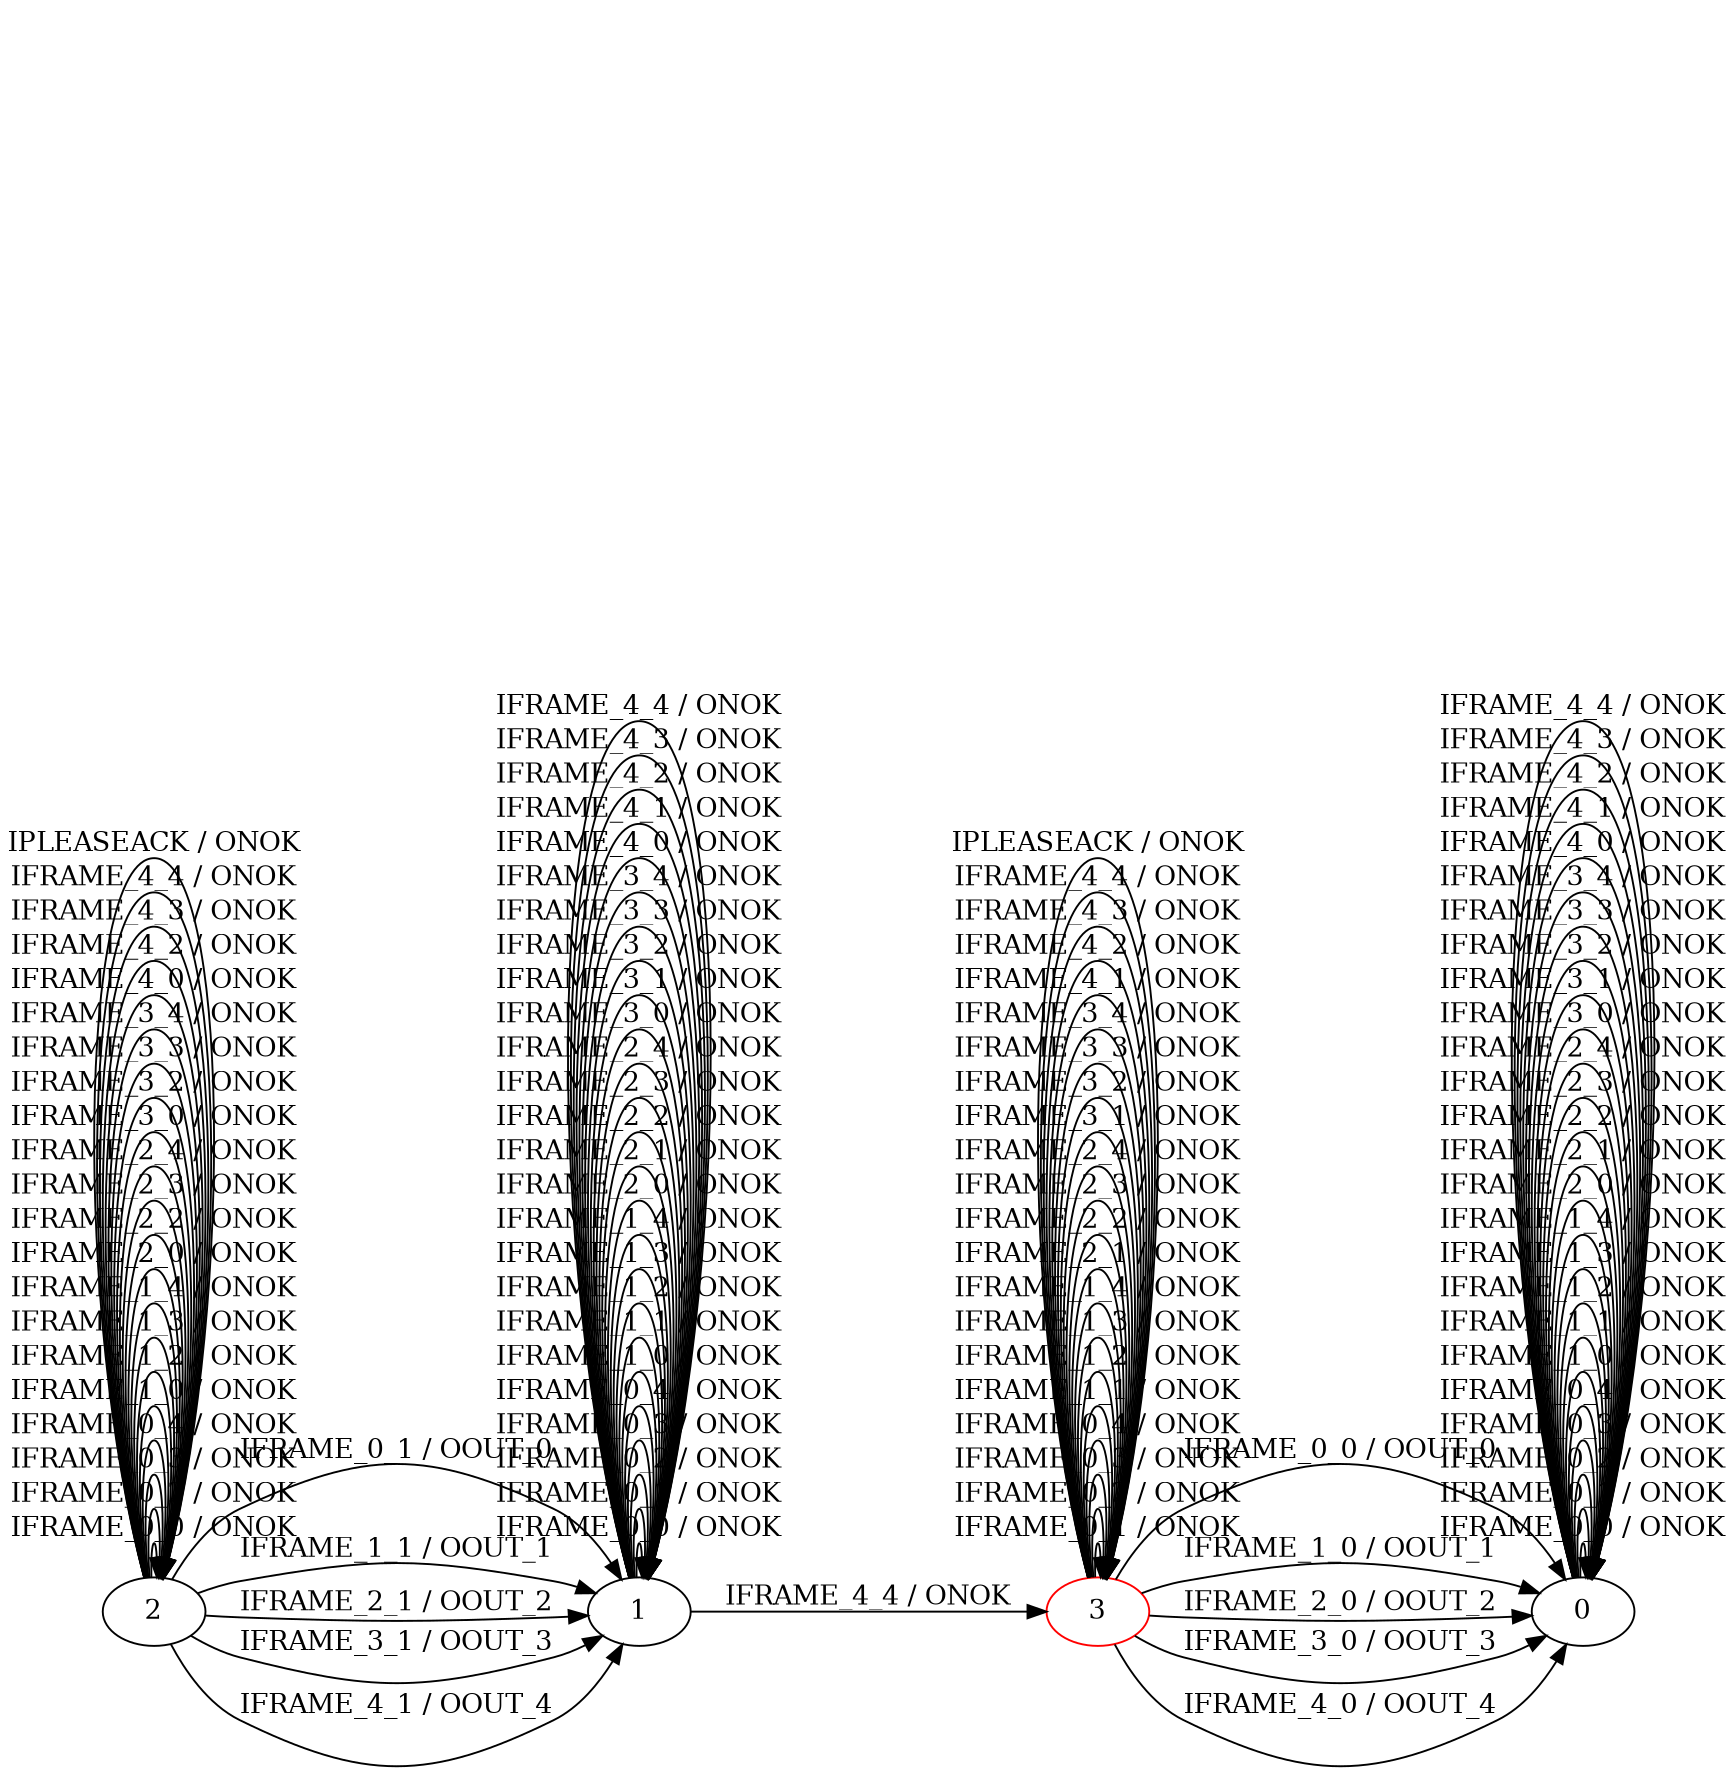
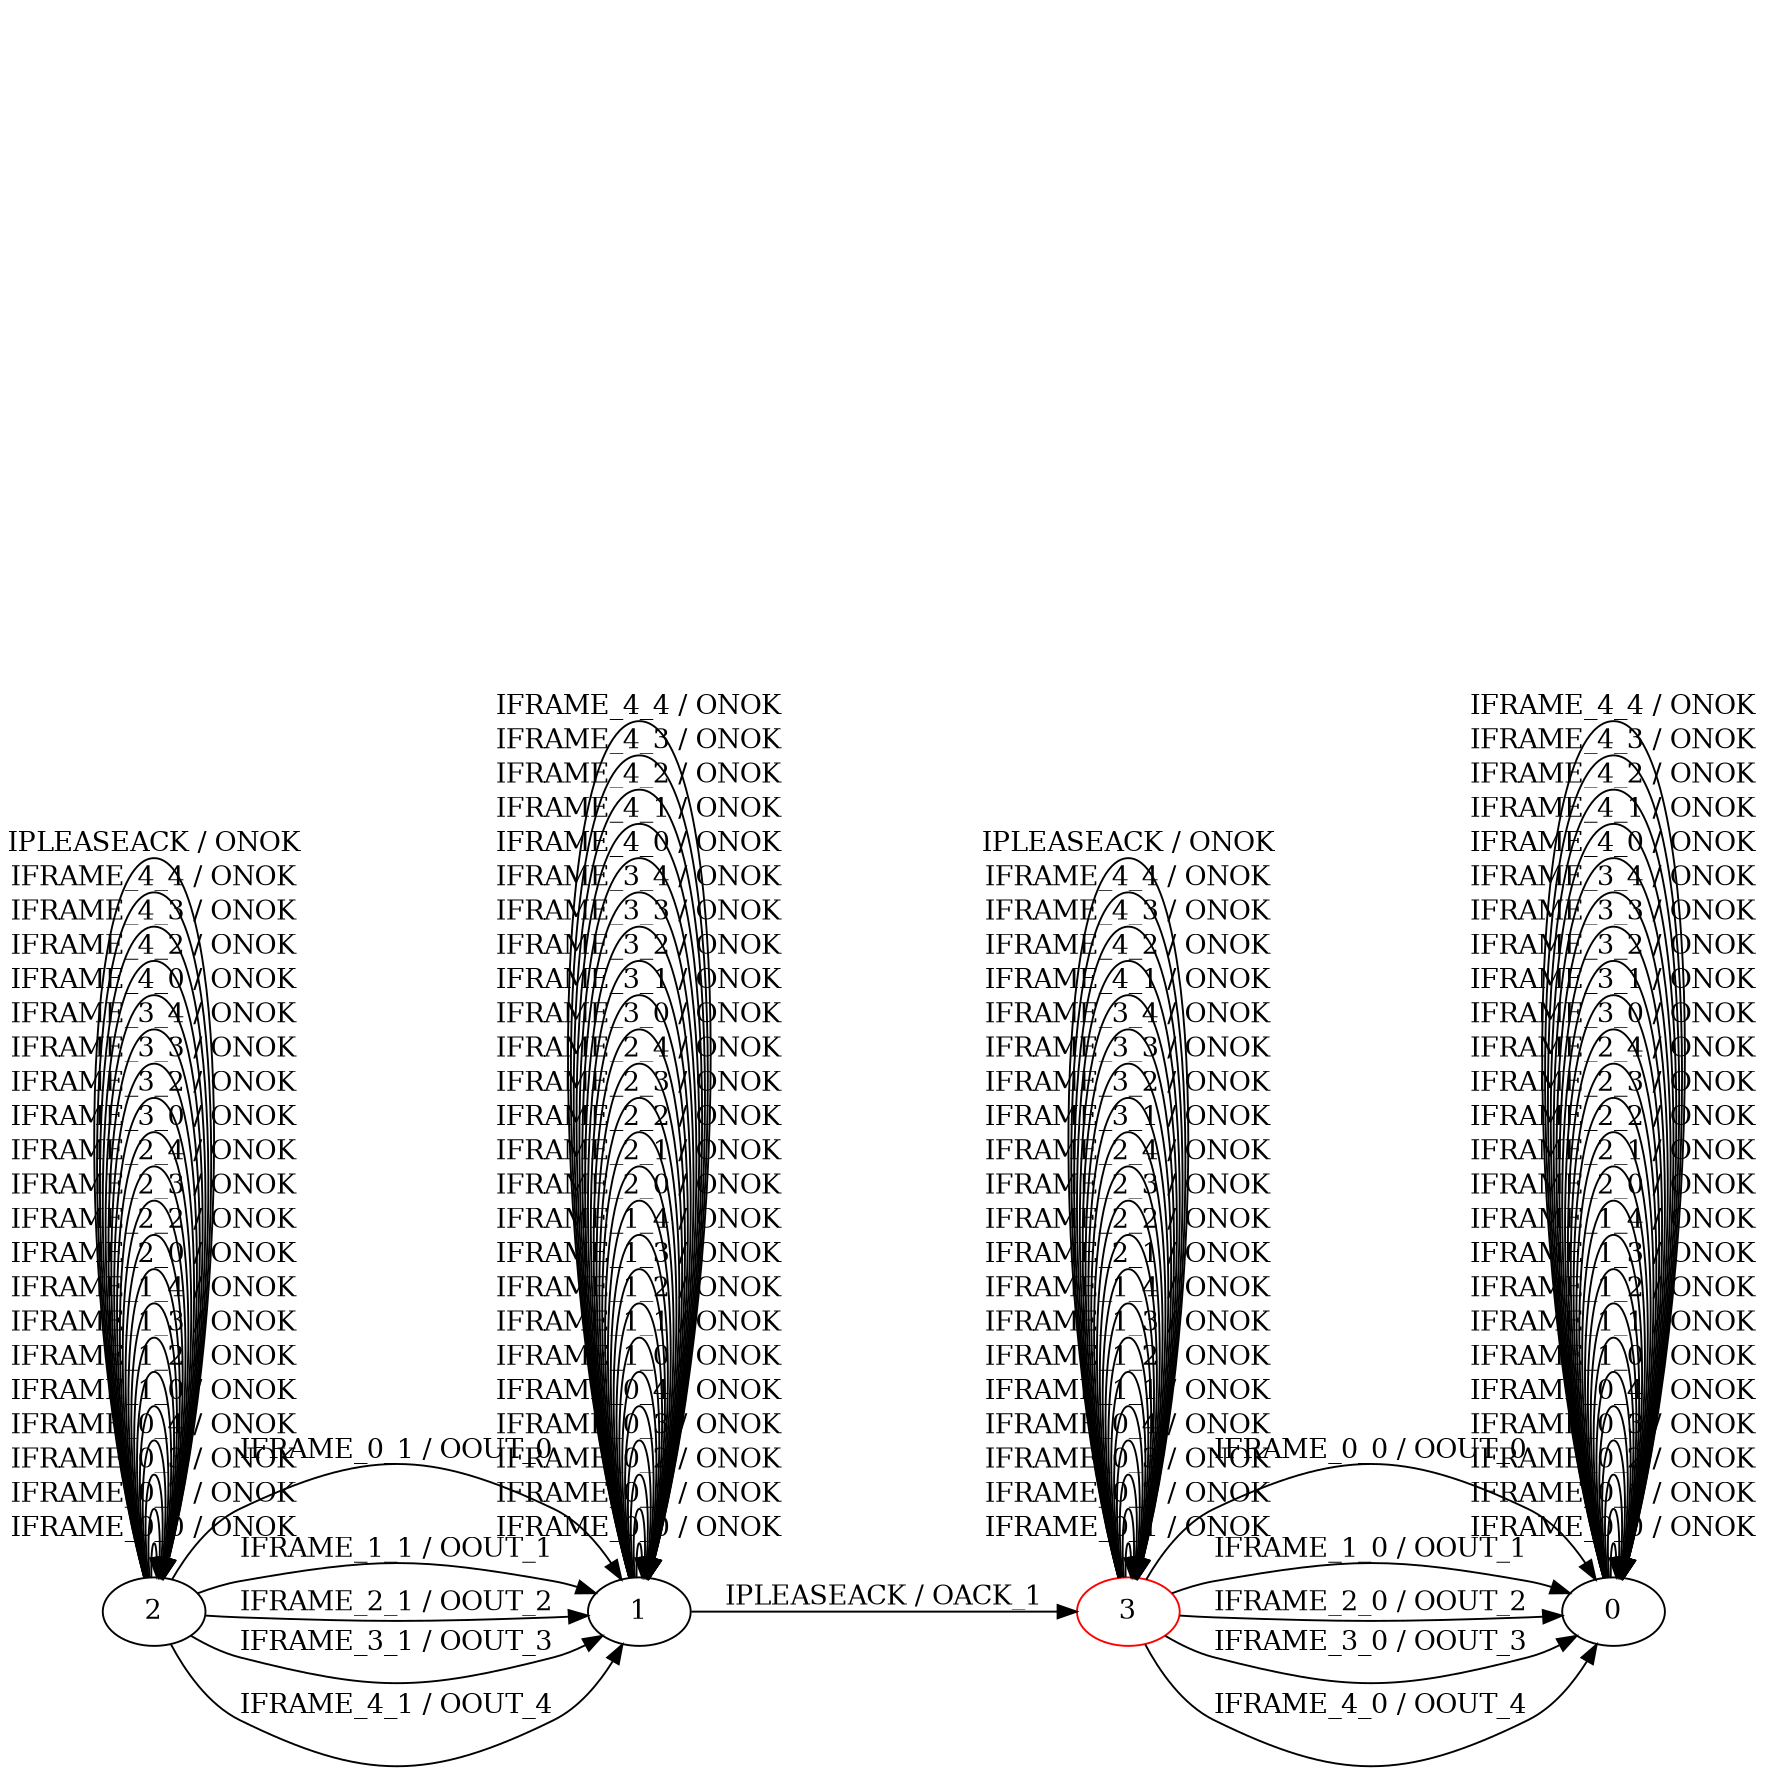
  digraph {
    rankdir=LR
    3 [color=red]
    0
    2
    1
    3 -> 3 [label="IFRAME_0_1 / ONOK"]
    3 -> 3 [label="IFRAME_0_2 / ONOK"]
    3 -> 3 [label="IFRAME_0_3 / ONOK"]
    3 -> 3 [label="IFRAME_0_4 / ONOK"]
    3 -> 3 [label="IFRAME_1_1 / ONOK"]
    3 -> 3 [label="IFRAME_1_2 / ONOK"]
    3 -> 3 [label="IFRAME_1_3 / ONOK"]
    3 -> 3 [label="IFRAME_1_4 / ONOK"]
    3 -> 3 [label="IFRAME_2_1 / ONOK"]
    3 -> 3 [label="IFRAME_2_2 / ONOK"]
    3 -> 3 [label="IFRAME_2_3 / ONOK"]
    3 -> 3 [label="IFRAME_2_4 / ONOK"]
    3 -> 3 [label="IFRAME_3_1 / ONOK"]
    3 -> 3 [label="IFRAME_3_2 / ONOK"]
    3 -> 3 [label="IFRAME_3_3 / ONOK"]
    3 -> 3 [label="IFRAME_3_4 / ONOK"]
    3 -> 3 [label="IFRAME_4_1 / ONOK"]
    3 -> 3 [label="IFRAME_4_2 / ONOK"]
    3 -> 3 [label="IFRAME_4_3 / ONOK"]
    3 -> 3 [label="IFRAME_4_4 / ONOK"]
    3 -> 3 [label="IPLEASEACK / ONOK"]
    3 -> 0 [label="IFRAME_0_0 / OOUT_0"]
    3 -> 0 [label="IFRAME_1_0 / OOUT_1"]
    3 -> 0 [label="IFRAME_2_0 / OOUT_2"]
    3 -> 0 [label="IFRAME_3_0 / OOUT_3"]
    3 -> 0 [label="IFRAME_4_0 / OOUT_4"]
    0 -> 0 [label="IFRAME_0_0 / ONOK"]
    0 -> 0 [label="IFRAME_0_1 / ONOK"]
    0 -> 0 [label="IFRAME_0_2 / ONOK"]
    0 -> 0 [label="IFRAME_0_3 / ONOK"]
    0 -> 0 [label="IFRAME_0_4 / ONOK"]
    0 -> 0 [label="IFRAME_1_0 / ONOK"]
    0 -> 0 [label="IFRAME_1_1 / ONOK"]
    0 -> 0 [label="IFRAME_1_2 / ONOK"]
    0 -> 0 [label="IFRAME_1_3 / ONOK"]
    0 -> 0 [label="IFRAME_1_4 / ONOK"]
    0 -> 0 [label="IFRAME_2_0 / ONOK"]
    0 -> 0 [label="IFRAME_2_1 / ONOK"]
    0 -> 0 [label="IFRAME_2_2 / ONOK"]
    0 -> 0 [label="IFRAME_2_3 / ONOK"]
    0 -> 0 [label="IFRAME_2_4 / ONOK"]
    0 -> 0 [label="IFRAME_3_0 / ONOK"]
    0 -> 0 [label="IFRAME_3_1 / ONOK"]
    0 -> 0 [label="IFRAME_3_2 / ONOK"]
    0 -> 0 [label="IFRAME_3_3 / ONOK"]
    0 -> 0 [label="IFRAME_3_4 / ONOK"]
    0 -> 0 [label="IFRAME_4_0 / ONOK"]
    0 -> 0 [label="IFRAME_4_1 / ONOK"]
    0 -> 0 [label="IFRAME_4_2 / ONOK"]
    0 -> 0 [label="IFRAME_4_3 / ONOK"]
    0 -> 0 [label="IFRAME_4_4 / ONOK"]
    2 -> 2 [label="IFRAME_0_0 / ONOK"]
    2 -> 2 [label="IFRAME_0_2 / ONOK"]
    2 -> 2 [label="IFRAME_0_3 / ONOK"]
    2 -> 2 [label="IFRAME_0_4 / ONOK"]
    2 -> 2 [label="IFRAME_1_0 / ONOK"]
    2 -> 2 [label="IFRAME_1_2 / ONOK"]
    2 -> 2 [label="IFRAME_1_3 / ONOK"]
    2 -> 2 [label="IFRAME_1_4 / ONOK"]
    2 -> 2 [label="IFRAME_2_0 / ONOK"]
    2 -> 2 [label="IFRAME_2_2 / ONOK"]
    2 -> 2 [label="IFRAME_2_3 / ONOK"]
    2 -> 2 [label="IFRAME_2_4 / ONOK"]
    2 -> 2 [label="IFRAME_3_0 / ONOK"]
    2 -> 2 [label="IFRAME_3_2 / ONOK"]
    2 -> 2 [label="IFRAME_3_3 / ONOK"]
    2 -> 2 [label="IFRAME_3_4 / ONOK"]
    2 -> 2 [label="IFRAME_4_0 / ONOK"]
    2 -> 2 [label="IFRAME_4_2 / ONOK"]
    2 -> 2 [label="IFRAME_4_3 / ONOK"]
    2 -> 2 [label="IFRAME_4_4 / ONOK"]
    2 -> 2 [label="IPLEASEACK / ONOK"]
    2 -> 1 [label="IFRAME_0_1 / OOUT_0"]
    2 -> 1 [label="IFRAME_1_1 / OOUT_1"]
    2 -> 1 [label="IFRAME_2_1 / OOUT_2"]
    2 -> 1 [label="IFRAME_3_1 / OOUT_3"]
    2 -> 1 [label="IFRAME_4_1 / OOUT_4"]
-   1 -> 3 [label="IFRAME_4_4 / ONOK"]
+   1 -> 3 [label="IPLEASEACK / OACK_1"]
    1 -> 1 [label="IFRAME_0_0 / ONOK"]
    1 -> 1 [label="IFRAME_0_1 / ONOK"]
    1 -> 1 [label="IFRAME_0_2 / ONOK"]
    1 -> 1 [label="IFRAME_0_3 / ONOK"]
    1 -> 1 [label="IFRAME_0_4 / ONOK"]
    1 -> 1 [label="IFRAME_1_0 / ONOK"]
    1 -> 1 [label="IFRAME_1_1 / ONOK"]
    1 -> 1 [label="IFRAME_1_2 / ONOK"]
    1 -> 1 [label="IFRAME_1_3 / ONOK"]
    1 -> 1 [label="IFRAME_1_4 / ONOK"]
    1 -> 1 [label="IFRAME_2_0 / ONOK"]
    1 -> 1 [label="IFRAME_2_1 / ONOK"]
    1 -> 1 [label="IFRAME_2_2 / ONOK"]
    1 -> 1 [label="IFRAME_2_3 / ONOK"]
    1 -> 1 [label="IFRAME_2_4 / ONOK"]
    1 -> 1 [label="IFRAME_3_0 / ONOK"]
    1 -> 1 [label="IFRAME_3_1 / ONOK"]
    1 -> 1 [label="IFRAME_3_2 / ONOK"]
    1 -> 1 [label="IFRAME_3_3 / ONOK"]
    1 -> 1 [label="IFRAME_3_4 / ONOK"]
    1 -> 1 [label="IFRAME_4_0 / ONOK"]
    1 -> 1 [label="IFRAME_4_1 / ONOK"]
    1 -> 1 [label="IFRAME_4_2 / ONOK"]
    1 -> 1 [label="IFRAME_4_3 / ONOK"]
    1 -> 1 [label="IFRAME_4_4 / ONOK"]
  }
